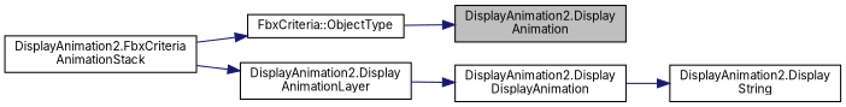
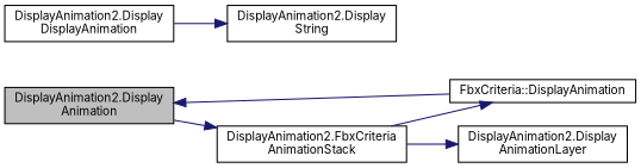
  digraph {
    fontname=Inter
    rankdir=LR
    node [color=black fillcolor=white fontname=Inter fontsize=10 shape=record style=filled]
    edge [color=midnightblue fontname=Inter fontsize=10 labelfontname=Helvetica labelfontsize=10 style=solid]
    n1 [fillcolor=grey75 fontcolor=black height=0.2 label="DisplayAnimation2.Display\lAnimation" width=0.4]
    n2 [height=0.2 label="DisplayAnimation2.FbxCriteria\lAnimationStack" width=0.4]
-   n3 [height=0.2 label="FbxCriteria::ObjectType" width=0.4]
+   n3 [height=0.2 label="FbxCriteria::DisplayAnimation" width=0.4]
    n4 [height=0.2 label="DisplayAnimation2.Display\lAnimationLayer" width=0.4]
    n5 [height=0.2 label="DisplayAnimation2.Display\lDisplayAnimation" width=0.4]
    n6 [height=0.2 label="DisplayAnimation2.Display\lString" width=0.4]
+   n1 -> n2
    n2 -> n3
    n2 -> n4
    n3 -> n1
-   n4 -> n5
    n5 -> n6
  }
